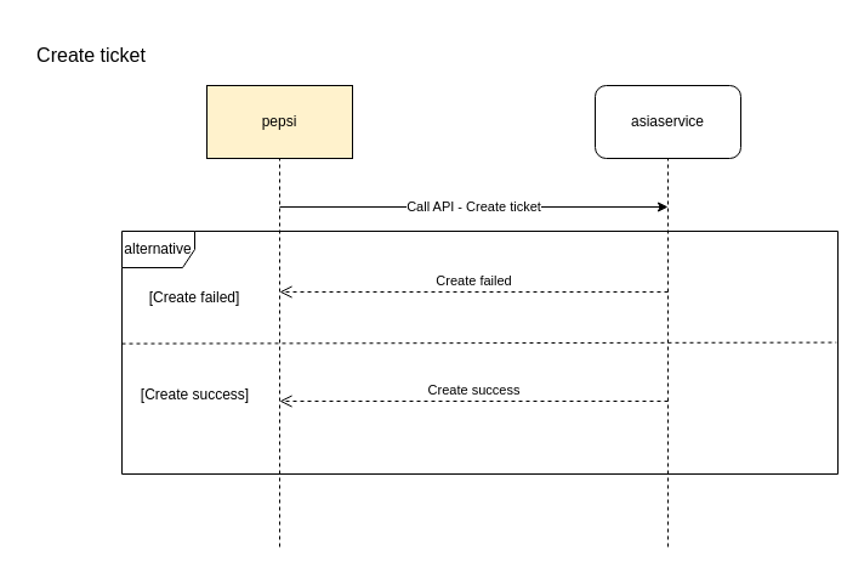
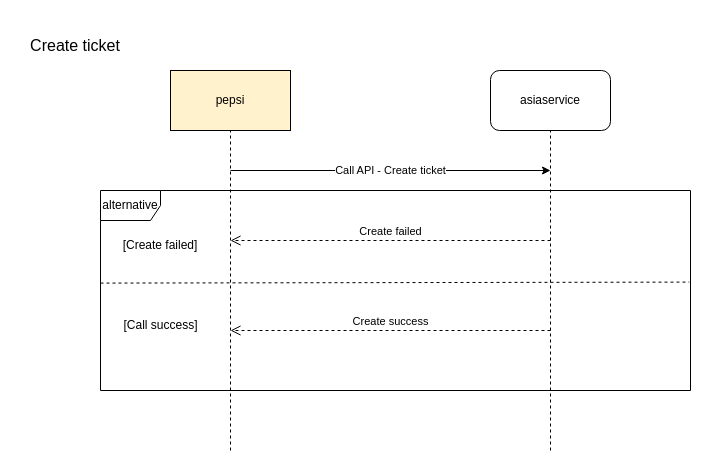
  <mxCell id="0" />
  <mxCell id="1" parent="0" />
  <mxCell id="2" value="asiaservice" style="whiteSpace=wrap;html=1;rounded=1;" parent="1" vertex="1"><mxGeometry x="490" y="70" width="120" height="60" as="geometry" /></mxCell>
  <mxCell id="3" value="pepsi" style="rounded=0;whiteSpace=wrap;html=1;fillColor=#fff2cc;" parent="1" vertex="1"><mxGeometry x="170" y="70" width="120" height="60" as="geometry" /></mxCell>
  <mxCell id="4" value="" style="endArrow=none;dashed=1;html=1;rounded=0;entryX=0.5;entryY=1;entryDx=0;entryDy=0;" parent="1" target="3" edge="1"><mxGeometry width="50" height="50" relative="1" as="geometry"><mxPoint x="230" y="450" as="sourcePoint" /><mxPoint x="470" y="180" as="targetPoint" /></mxGeometry></mxCell>
  <mxCell id="5" value="Create ticket" style="text;strokeColor=none;align=center;fillColor=none;html=1;verticalAlign=middle;whiteSpace=wrap;rounded=0;fontSize=16;" parent="1" vertex="1"><mxGeometry x="20" y="20" width="110" height="50" as="geometry" /></mxCell>
  <mxCell id="6" value="" style="endArrow=none;dashed=1;html=1;rounded=0;entryX=0.5;entryY=1;entryDx=0;entryDy=0;" parent="1" target="2" edge="1"><mxGeometry width="50" height="50" relative="1" as="geometry"><mxPoint x="550" y="450" as="sourcePoint" /><mxPoint x="470" y="180" as="targetPoint" /></mxGeometry></mxCell>
  <mxCell id="7" value="Call API - Create ticket" style="endArrow=classic;html=1;rounded=0;" parent="1" edge="1"><mxGeometry width="50" height="50" relative="1" as="geometry"><mxPoint x="230" y="170" as="sourcePoint" /><mxPoint x="550" y="170" as="targetPoint" /><mxPoint as="offset" /></mxGeometry></mxCell>
  <mxCell id="8" value="alternative" style="shape=umlFrame;whiteSpace=wrap;html=1;pointerEvents=0;" parent="1" vertex="1"><mxGeometry x="100" y="190" width="590" height="200" as="geometry" /></mxCell>
  <mxCell id="9" value="" style="endArrow=none;dashed=1;html=1;rounded=0;exitX=0.002;exitY=0.508;exitDx=0;exitDy=0;exitPerimeter=0;entryX=0.998;entryY=0.458;entryDx=0;entryDy=0;entryPerimeter=0;" parent="1" target="8" edge="1"><mxGeometry width="50" height="50" relative="1" as="geometry"><mxPoint x="100" y="282.6" as="sourcePoint" /><mxPoint x="687.05" y="280" as="targetPoint" /></mxGeometry></mxCell>
  <mxCell id="10" value="[Create failed]" style="text;strokeColor=none;align=center;fillColor=none;html=1;verticalAlign=middle;whiteSpace=wrap;rounded=0;" parent="1" vertex="1"><mxGeometry x="120" y="230" width="80" height="30" as="geometry" /></mxCell>
  <mxCell id="11" value="Create failed" style="html=1;verticalAlign=bottom;endArrow=open;dashed=1;endSize=8;curved=0;rounded=0;" parent="1" edge="1"><mxGeometry relative="1" as="geometry"><mxPoint x="550" y="240" as="sourcePoint" /><mxPoint x="230" y="240" as="targetPoint" /><Array as="points" /></mxGeometry></mxCell>
  <mxCell id="12" value="Create success" style="html=1;verticalAlign=bottom;endArrow=open;dashed=1;endSize=8;curved=0;rounded=0;" parent="1" edge="1"><mxGeometry relative="1" as="geometry"><mxPoint x="550" y="330" as="sourcePoint" /><mxPoint x="230" y="330" as="targetPoint" /><Array as="points" /></mxGeometry></mxCell>
- <mxCell id="13" value="[Create success]" style="text;strokeColor=none;align=center;fillColor=none;html=1;verticalAlign=middle;whiteSpace=wrap;rounded=0;" parent="1" vertex="1"><mxGeometry x="112.5" y="310" width="95" height="30" as="geometry" /></mxCell>
+ <mxCell id="13" value="[Call success]" style="text;strokeColor=none;align=center;fillColor=none;html=1;verticalAlign=middle;whiteSpace=wrap;rounded=0;" parent="1" vertex="1"><mxGeometry x="112.5" y="310" width="95" height="30" as="geometry" /></mxCell>
